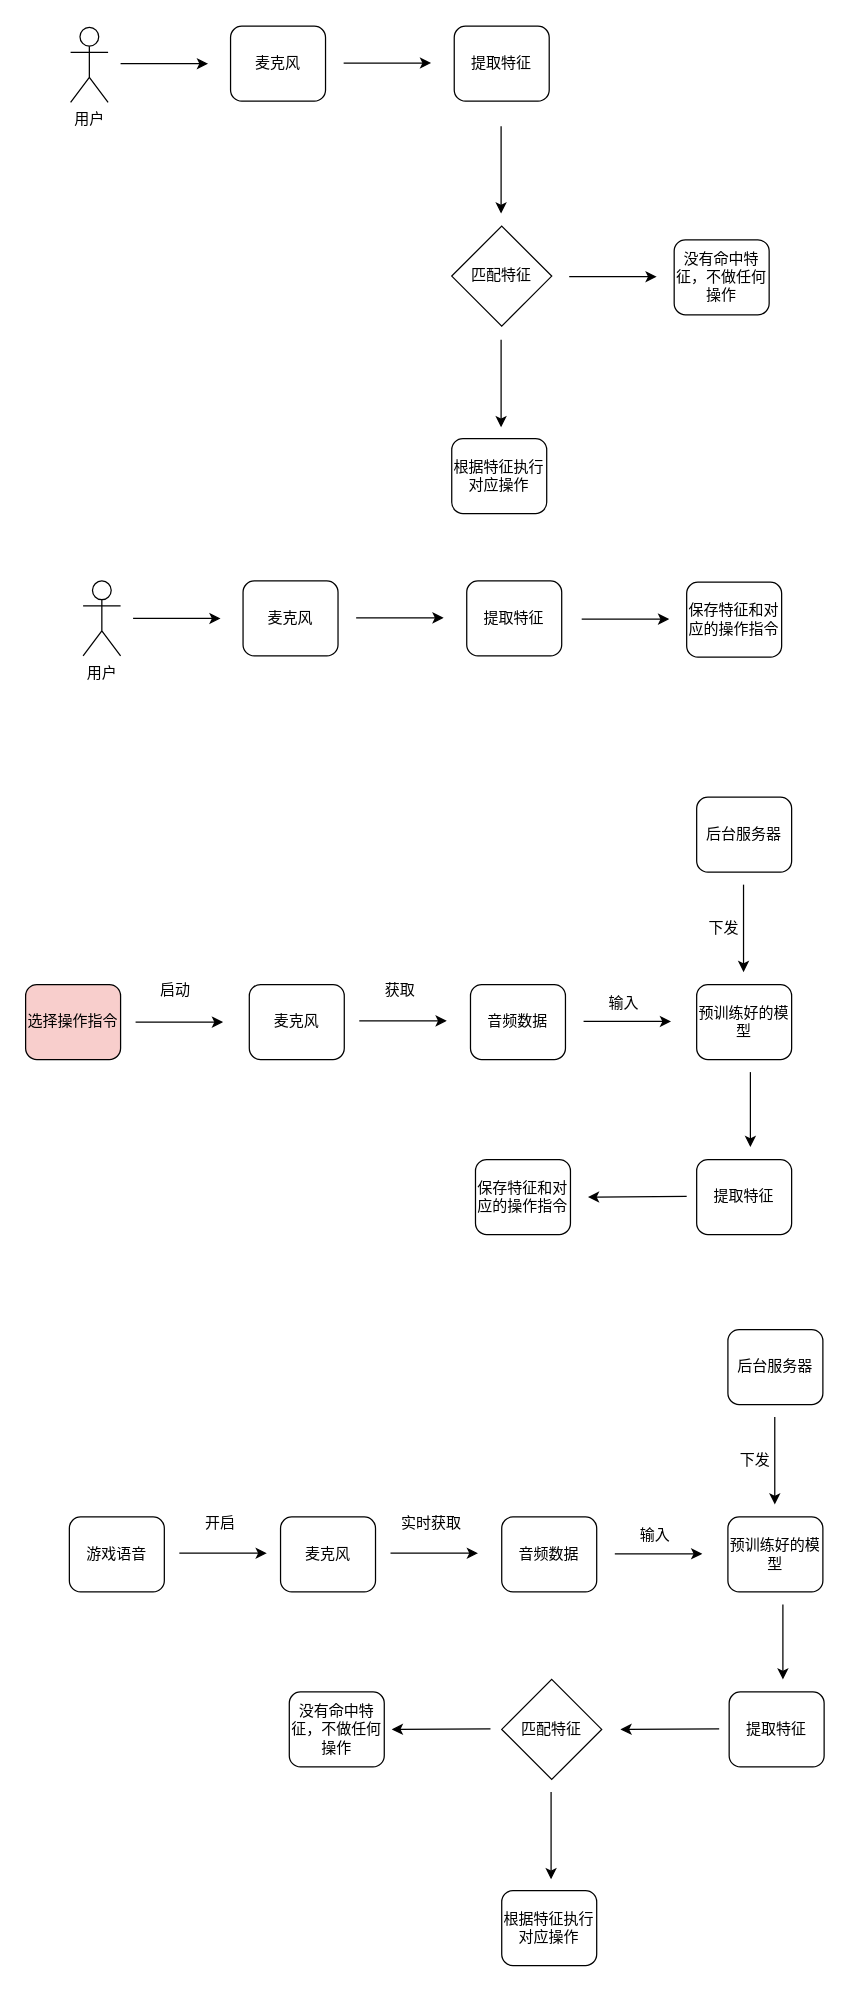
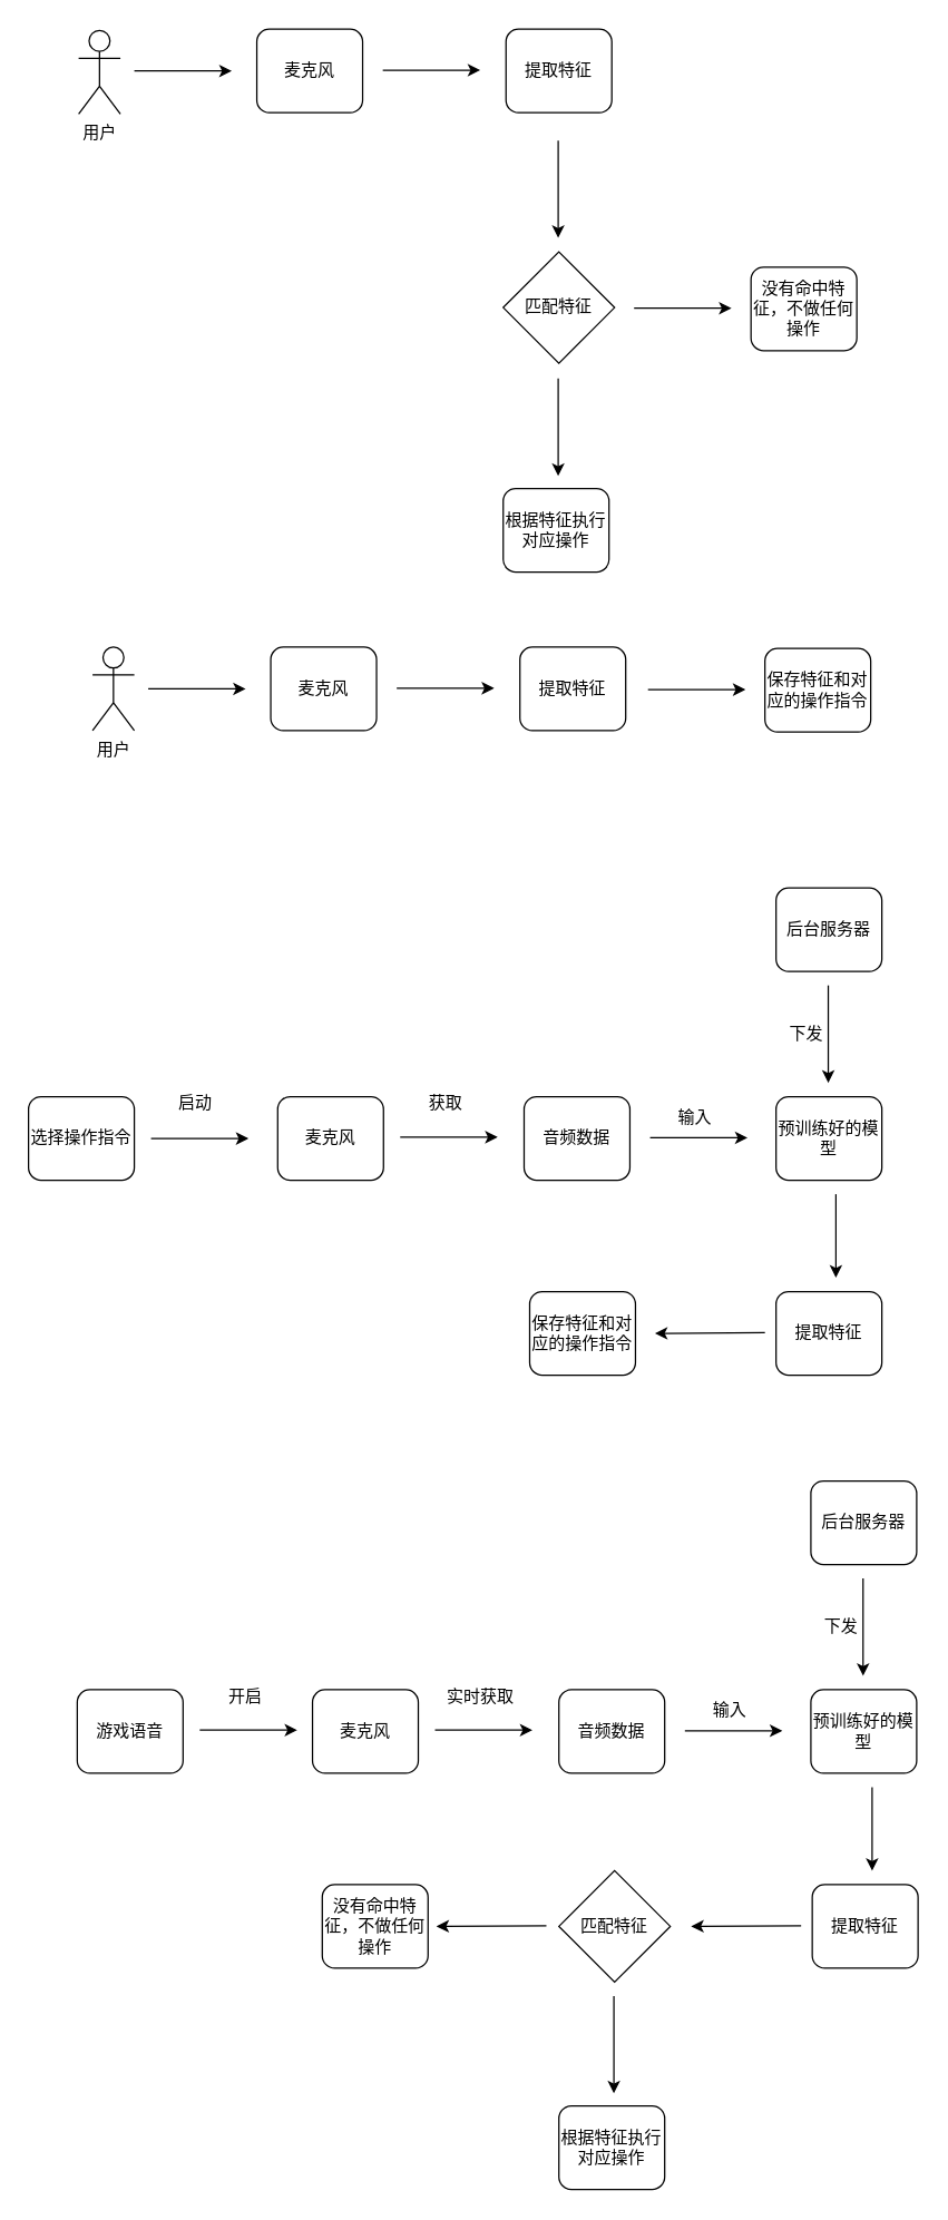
  <mxCell id="0" />
  <mxCell id="1" parent="0" />
  <mxCell id="2" value="用户" style="shape=umlActor;verticalLabelPosition=bottom;verticalAlign=top;html=1;outlineConnect=0;" vertex="1" parent="1"><mxGeometry x="56" y="21" width="30" height="60" as="geometry" /></mxCell>
  <mxCell id="3" value="" style="endArrow=classic;html=1;rounded=0;" edge="1" parent="1"><mxGeometry width="50" height="50" relative="1" as="geometry"><mxPoint x="96" y="50" as="sourcePoint" /><mxPoint x="166" y="50" as="targetPoint" /></mxGeometry></mxCell>
  <mxCell id="4" value="麦克风" style="rounded=1;whiteSpace=wrap;html=1;" vertex="1" parent="1"><mxGeometry x="184" y="20" width="76" height="60" as="geometry" /></mxCell>
  <mxCell id="5" value="" style="endArrow=classic;html=1;rounded=0;" edge="1" parent="1"><mxGeometry width="50" height="50" relative="1" as="geometry"><mxPoint x="274.5" y="49.5" as="sourcePoint" /><mxPoint x="344.5" y="49.5" as="targetPoint" /></mxGeometry></mxCell>
  <mxCell id="6" value="没有命中特征，不做任何操作" style="rounded=1;whiteSpace=wrap;html=1;" vertex="1" parent="1"><mxGeometry x="539" y="191" width="76" height="60" as="geometry" /></mxCell>
  <mxCell id="7" value="" style="endArrow=classic;html=1;rounded=0;" edge="1" parent="1"><mxGeometry width="50" height="50" relative="1" as="geometry"><mxPoint x="455" y="220.5" as="sourcePoint" /><mxPoint x="525" y="220.5" as="targetPoint" /></mxGeometry></mxCell>
  <mxCell id="8" value="" style="endArrow=classic;html=1;rounded=0;" edge="1" parent="1"><mxGeometry width="50" height="50" relative="1" as="geometry"><mxPoint x="400.5" y="100" as="sourcePoint" /><mxPoint x="400.5" y="170" as="targetPoint" /></mxGeometry></mxCell>
  <mxCell id="9" value="匹配特征" style="rhombus;whiteSpace=wrap;html=1;" vertex="1" parent="1"><mxGeometry x="361" y="180" width="80" height="80" as="geometry" /></mxCell>
  <mxCell id="10" value="提取特征" style="rounded=1;whiteSpace=wrap;html=1;" vertex="1" parent="1"><mxGeometry x="363" y="20" width="76" height="60" as="geometry" /></mxCell>
  <mxCell id="11" value="" style="endArrow=classic;html=1;rounded=0;" edge="1" parent="1"><mxGeometry width="50" height="50" relative="1" as="geometry"><mxPoint x="400.5" y="271" as="sourcePoint" /><mxPoint x="400.5" y="341" as="targetPoint" /></mxGeometry></mxCell>
  <mxCell id="12" value="根据特征执行对应操作" style="rounded=1;whiteSpace=wrap;html=1;" vertex="1" parent="1"><mxGeometry x="361" y="350" width="76" height="60" as="geometry" /></mxCell>
  <mxCell id="13" value="用户" style="shape=umlActor;verticalLabelPosition=bottom;verticalAlign=top;html=1;outlineConnect=0;" vertex="1" parent="1"><mxGeometry x="66" y="464" width="30" height="60" as="geometry" /></mxCell>
  <mxCell id="14" value="" style="endArrow=classic;html=1;rounded=0;" edge="1" parent="1"><mxGeometry width="50" height="50" relative="1" as="geometry"><mxPoint x="106" y="494" as="sourcePoint" /><mxPoint x="176" y="494" as="targetPoint" /></mxGeometry></mxCell>
  <mxCell id="15" value="麦克风" style="rounded=1;whiteSpace=wrap;html=1;" vertex="1" parent="1"><mxGeometry x="194" y="464" width="76" height="60" as="geometry" /></mxCell>
  <mxCell id="16" value="" style="endArrow=classic;html=1;rounded=0;" edge="1" parent="1"><mxGeometry width="50" height="50" relative="1" as="geometry"><mxPoint x="284.5" y="493.5" as="sourcePoint" /><mxPoint x="354.5" y="493.5" as="targetPoint" /></mxGeometry></mxCell>
  <mxCell id="17" value="提取特征" style="rounded=1;whiteSpace=wrap;html=1;" vertex="1" parent="1"><mxGeometry x="373" y="464" width="76" height="60" as="geometry" /></mxCell>
  <mxCell id="18" value="保存特征和对应的操作指令" style="rounded=1;whiteSpace=wrap;html=1;" vertex="1" parent="1"><mxGeometry x="549" y="465" width="76" height="60" as="geometry" /></mxCell>
  <mxCell id="19" value="" style="endArrow=classic;html=1;rounded=0;" edge="1" parent="1"><mxGeometry width="50" height="50" relative="1" as="geometry"><mxPoint x="465" y="494.5" as="sourcePoint" /><mxPoint x="535" y="494.5" as="targetPoint" /></mxGeometry></mxCell>
  <mxCell id="20" value="后台服务器" style="rounded=1;whiteSpace=wrap;html=1;" vertex="1" parent="1"><mxGeometry x="557" y="637" width="76" height="60" as="geometry" /></mxCell>
  <mxCell id="21" value="" style="endArrow=classic;html=1;rounded=0;" edge="1" parent="1"><mxGeometry width="50" height="50" relative="1" as="geometry"><mxPoint x="594.5" y="707" as="sourcePoint" /><mxPoint x="594.5" y="777" as="targetPoint" /></mxGeometry></mxCell>
  <mxCell id="22" value="预训练好的模型" style="rounded=1;whiteSpace=wrap;html=1;" vertex="1" parent="1"><mxGeometry x="557" y="787" width="76" height="60" as="geometry" /></mxCell>
  <mxCell id="23" value="音频数据" style="rounded=1;whiteSpace=wrap;html=1;" vertex="1" parent="1"><mxGeometry x="376" y="787" width="76" height="60" as="geometry" /></mxCell>
  <mxCell id="24" value="" style="endArrow=classic;html=1;rounded=0;" edge="1" parent="1"><mxGeometry width="50" height="50" relative="1" as="geometry"><mxPoint x="466.5" y="816.5" as="sourcePoint" /><mxPoint x="536.5" y="816.5" as="targetPoint" /></mxGeometry></mxCell>
  <mxCell id="25" value="提取特征" style="rounded=1;whiteSpace=wrap;html=1;" vertex="1" parent="1"><mxGeometry x="557" y="927" width="76" height="60" as="geometry" /></mxCell>
  <mxCell id="26" value="" style="endArrow=classic;html=1;rounded=0;" edge="1" parent="1"><mxGeometry width="50" height="50" relative="1" as="geometry"><mxPoint x="600" y="857" as="sourcePoint" /><mxPoint x="600" y="917" as="targetPoint" /></mxGeometry></mxCell>
  <mxCell id="27" value="下发" style="text;html=1;strokeColor=none;fillColor=none;align=center;verticalAlign=middle;whiteSpace=wrap;rounded=0;" vertex="1" parent="1"><mxGeometry x="549" y="727" width="60" height="30" as="geometry" /></mxCell>
  <mxCell id="28" value="输入" style="text;html=1;strokeColor=none;fillColor=none;align=center;verticalAlign=middle;whiteSpace=wrap;rounded=0;" vertex="1" parent="1"><mxGeometry x="469" y="787" width="60" height="30" as="geometry" /></mxCell>
- <mxCell id="29" value="选择操作指令" style="rounded=1;whiteSpace=wrap;html=1;fillColor=#f8cecc;" vertex="1" parent="1"><mxGeometry x="20" y="787" width="76" height="60" as="geometry" /></mxCell>
+ <mxCell id="29" value="选择操作指令" style="rounded=1;whiteSpace=wrap;html=1;" vertex="1" parent="1"><mxGeometry x="20" y="787" width="76" height="60" as="geometry" /></mxCell>
  <mxCell id="30" value="" style="endArrow=classic;html=1;rounded=0;" edge="1" parent="1"><mxGeometry width="50" height="50" relative="1" as="geometry"><mxPoint x="108" y="817" as="sourcePoint" /><mxPoint x="178" y="817" as="targetPoint" /></mxGeometry></mxCell>
  <mxCell id="31" value="麦克风" style="rounded=1;whiteSpace=wrap;html=1;" vertex="1" parent="1"><mxGeometry x="199" y="787" width="76" height="60" as="geometry" /></mxCell>
  <mxCell id="32" value="" style="endArrow=classic;html=1;rounded=0;" edge="1" parent="1"><mxGeometry width="50" height="50" relative="1" as="geometry"><mxPoint x="287" y="816" as="sourcePoint" /><mxPoint x="357" y="816" as="targetPoint" /></mxGeometry></mxCell>
  <mxCell id="33" value="启动" style="text;html=1;strokeColor=none;fillColor=none;align=center;verticalAlign=middle;whiteSpace=wrap;rounded=0;" vertex="1" parent="1"><mxGeometry x="110" y="777" width="60" height="30" as="geometry" /></mxCell>
  <mxCell id="34" value="获取" style="text;html=1;strokeColor=none;fillColor=none;align=center;verticalAlign=middle;whiteSpace=wrap;rounded=0;" vertex="1" parent="1"><mxGeometry x="290" y="777" width="60" height="30" as="geometry" /></mxCell>
  <mxCell id="35" value="" style="endArrow=classic;html=1;rounded=0;" edge="1" parent="1"><mxGeometry width="50" height="50" relative="1" as="geometry"><mxPoint x="549" y="956.5" as="sourcePoint" /><mxPoint x="470" y="957" as="targetPoint" /></mxGeometry></mxCell>
  <mxCell id="36" value="保存特征和对应的操作指令" style="rounded=1;whiteSpace=wrap;html=1;" vertex="1" parent="1"><mxGeometry x="380" y="927" width="76" height="60" as="geometry" /></mxCell>
  <mxCell id="37" value="后台服务器" style="rounded=1;whiteSpace=wrap;html=1;" vertex="1" parent="1"><mxGeometry x="582" y="1063" width="76" height="60" as="geometry" /></mxCell>
  <mxCell id="38" value="" style="endArrow=classic;html=1;rounded=0;" edge="1" parent="1"><mxGeometry width="50" height="50" relative="1" as="geometry"><mxPoint x="619.5" y="1133" as="sourcePoint" /><mxPoint x="619.5" y="1203" as="targetPoint" /></mxGeometry></mxCell>
  <mxCell id="39" value="预训练好的模型" style="rounded=1;whiteSpace=wrap;html=1;" vertex="1" parent="1"><mxGeometry x="582" y="1213" width="76" height="60" as="geometry" /></mxCell>
  <mxCell id="40" value="音频数据" style="rounded=1;whiteSpace=wrap;html=1;" vertex="1" parent="1"><mxGeometry x="401" y="1213" width="76" height="60" as="geometry" /></mxCell>
  <mxCell id="41" value="" style="endArrow=classic;html=1;rounded=0;" edge="1" parent="1"><mxGeometry width="50" height="50" relative="1" as="geometry"><mxPoint x="491.5" y="1242.5" as="sourcePoint" /><mxPoint x="561.5" y="1242.5" as="targetPoint" /></mxGeometry></mxCell>
  <mxCell id="42" value="下发" style="text;html=1;strokeColor=none;fillColor=none;align=center;verticalAlign=middle;whiteSpace=wrap;rounded=0;" vertex="1" parent="1"><mxGeometry x="574" y="1153" width="60" height="30" as="geometry" /></mxCell>
  <mxCell id="43" value="输入" style="text;html=1;strokeColor=none;fillColor=none;align=center;verticalAlign=middle;whiteSpace=wrap;rounded=0;" vertex="1" parent="1"><mxGeometry x="494" y="1213" width="60" height="30" as="geometry" /></mxCell>
  <mxCell id="44" value="麦克风" style="rounded=1;whiteSpace=wrap;html=1;" vertex="1" parent="1"><mxGeometry x="224" y="1213" width="76" height="60" as="geometry" /></mxCell>
  <mxCell id="45" value="" style="endArrow=classic;html=1;rounded=0;" edge="1" parent="1"><mxGeometry width="50" height="50" relative="1" as="geometry"><mxPoint x="312" y="1242" as="sourcePoint" /><mxPoint x="382" y="1242" as="targetPoint" /></mxGeometry></mxCell>
  <mxCell id="46" value="实时获取" style="text;html=1;strokeColor=none;fillColor=none;align=center;verticalAlign=middle;whiteSpace=wrap;rounded=0;" vertex="1" parent="1"><mxGeometry x="315" y="1203" width="60" height="30" as="geometry" /></mxCell>
  <mxCell id="47" value="游戏语音" style="rounded=1;whiteSpace=wrap;html=1;" vertex="1" parent="1"><mxGeometry x="55" y="1213" width="76" height="60" as="geometry" /></mxCell>
  <mxCell id="48" value="" style="endArrow=classic;html=1;rounded=0;" edge="1" parent="1"><mxGeometry width="50" height="50" relative="1" as="geometry"><mxPoint x="143" y="1242" as="sourcePoint" /><mxPoint x="213" y="1242" as="targetPoint" /></mxGeometry></mxCell>
  <mxCell id="49" value="开启" style="text;html=1;strokeColor=none;fillColor=none;align=center;verticalAlign=middle;whiteSpace=wrap;rounded=0;" vertex="1" parent="1"><mxGeometry x="146" y="1203" width="60" height="30" as="geometry" /></mxCell>
  <mxCell id="50" value="提取特征" style="rounded=1;whiteSpace=wrap;html=1;" vertex="1" parent="1"><mxGeometry x="583" y="1353" width="76" height="60" as="geometry" /></mxCell>
  <mxCell id="51" value="" style="endArrow=classic;html=1;rounded=0;" edge="1" parent="1"><mxGeometry width="50" height="50" relative="1" as="geometry"><mxPoint x="626" y="1283" as="sourcePoint" /><mxPoint x="626" y="1343" as="targetPoint" /></mxGeometry></mxCell>
  <mxCell id="52" value="" style="endArrow=classic;html=1;rounded=0;" edge="1" parent="1"><mxGeometry width="50" height="50" relative="1" as="geometry"><mxPoint x="575" y="1382.5" as="sourcePoint" /><mxPoint x="496" y="1383" as="targetPoint" /></mxGeometry></mxCell>
  <mxCell id="53" value="匹配特征" style="rhombus;whiteSpace=wrap;html=1;" vertex="1" parent="1"><mxGeometry x="401" y="1343" width="80" height="80" as="geometry" /></mxCell>
  <mxCell id="54" value="没有命中特征，不做任何操作" style="rounded=1;whiteSpace=wrap;html=1;" vertex="1" parent="1"><mxGeometry x="231" y="1353" width="76" height="60" as="geometry" /></mxCell>
  <mxCell id="55" value="" style="endArrow=classic;html=1;rounded=0;" edge="1" parent="1"><mxGeometry width="50" height="50" relative="1" as="geometry"><mxPoint x="392" y="1382.5" as="sourcePoint" /><mxPoint x="313" y="1383" as="targetPoint" /></mxGeometry></mxCell>
  <mxCell id="56" value="" style="endArrow=classic;html=1;rounded=0;" edge="1" parent="1"><mxGeometry width="50" height="50" relative="1" as="geometry"><mxPoint x="440.5" y="1433" as="sourcePoint" /><mxPoint x="440.5" y="1503" as="targetPoint" /></mxGeometry></mxCell>
  <mxCell id="57" value="根据特征执行对应操作" style="rounded=1;whiteSpace=wrap;html=1;" vertex="1" parent="1"><mxGeometry x="401" y="1512" width="76" height="60" as="geometry" /></mxCell>
